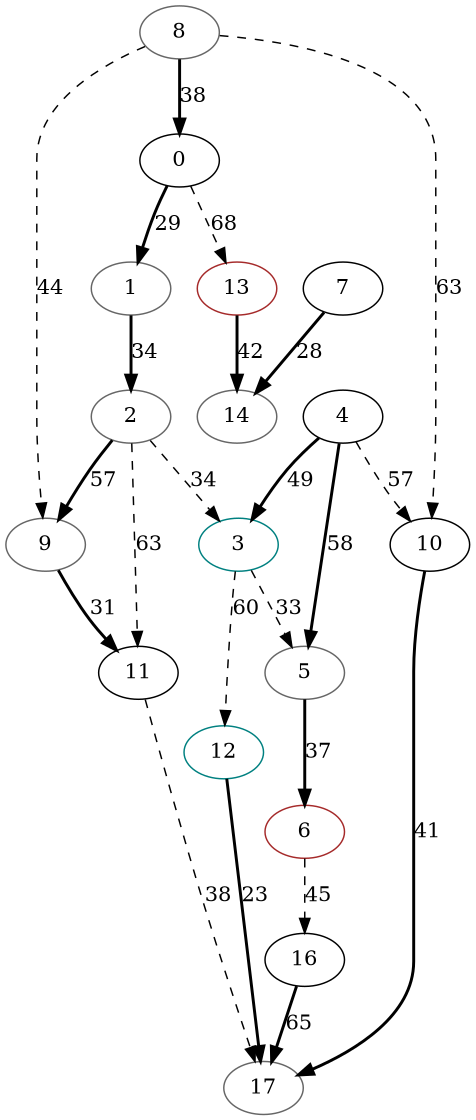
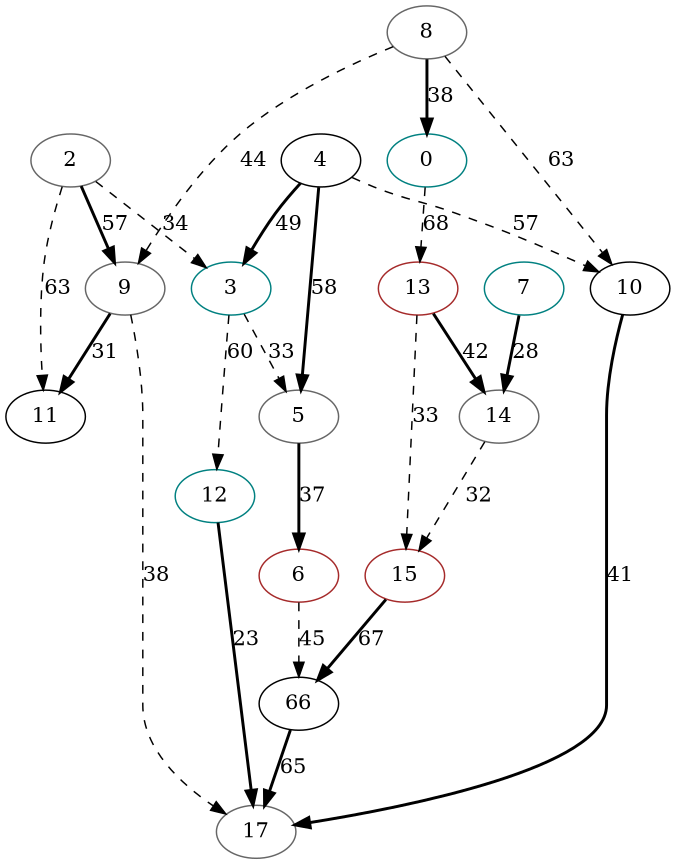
  digraph {
    node [color=gray40]
    edge [style=bold]
-   0 [color=black]
-   1
+   0 [color=teal]
    13 [color=brown]
    2
    8
    9
    10 [color=black]
    14
+   15 [color=brown]
    3 [color=teal]
    11 [color=black]
    17
-   16 [color=black]
+   16 [color=black label=66]
    5
    12 [color=teal]
    4 [color=black]
    6 [color=brown]
-   7 [color=black]
-   0 -> 1 [label=29]
+   7 [color=teal]
    0 -> 13 [label=68 style=dashed]
-   1 -> 2 [label=34]
    13 -> 14 [label=42]
+   13 -> 15 [label=33 style=dashed]
    2 -> 9 [label=57]
    2 -> 3 [label=34 style=dashed]
    2 -> 11 [label=63 style=dashed]
    8 -> 0 [label=38]
    8 -> 9 [label=44 style=dashed]
    8 -> 10 [label=63 style=dashed]
    9 -> 11 [label=31]
    10 -> 17 [label=41]
+   14 -> 15 [label=32 style=dashed]
+   15 -> 16 [label=67]
    3 -> 5 [label=33 style=dashed]
    3 -> 12 [label=60 style=dashed]
-   11 -> 17 [label=38 style=dashed]
+   9 -> 17 [label=38 style=dashed]
    16 -> 17 [label=65]
    5 -> 6 [label=37]
    12 -> 17 [label=23]
    4 -> 10 [label=57 style=dashed]
    4 -> 3 [label=49]
    4 -> 5 [label=58]
    6 -> 16 [label=45 style=dashed]
    7 -> 14 [label=28]
  }
